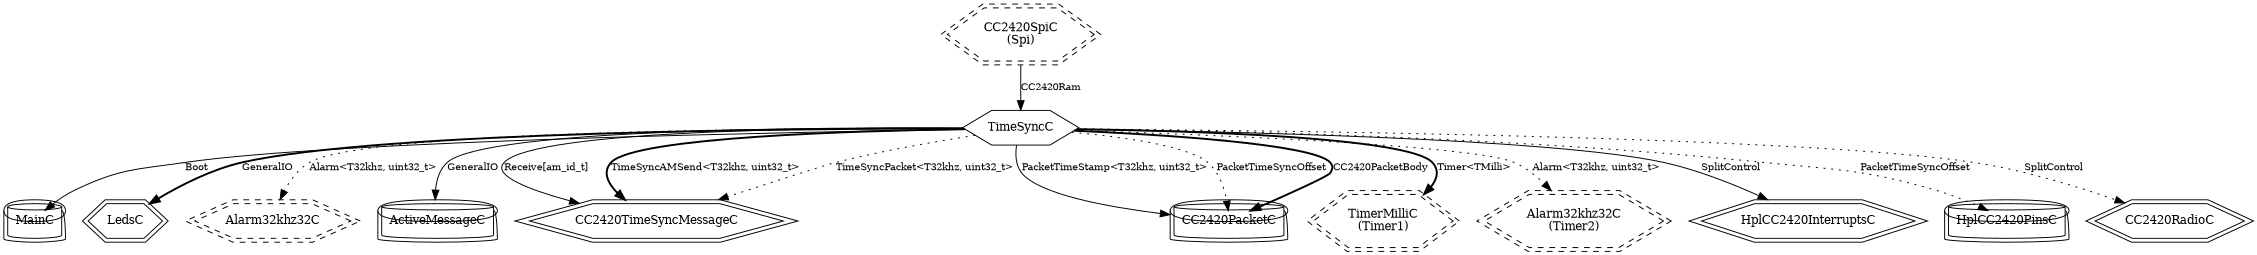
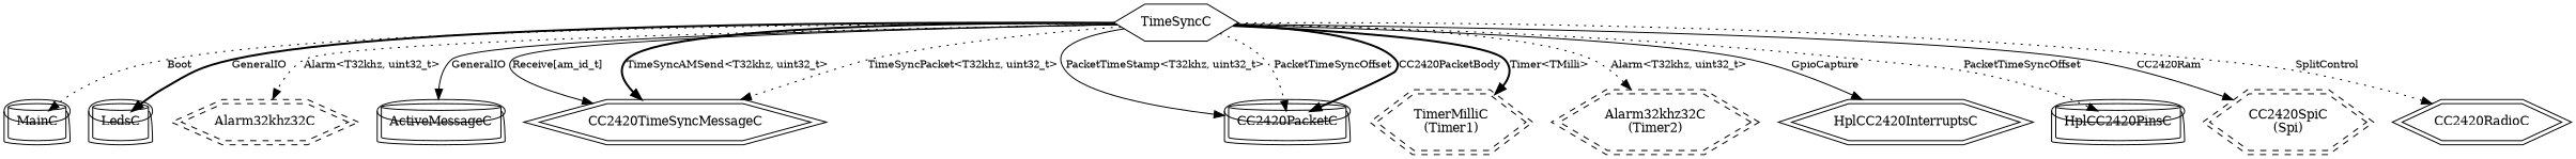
  digraph {
    node [fontsize=12 shape=hexagon peripheries=2]
    edge [fontsize=10 style=solid]
    TimeSyncC [peripheries=""]
    MainC [shape=cylinder]
-   LedsC
+   LedsC [shape=cylinder]
    n4 [label=Alarm32khz32C style=dashed]
    ActiveMessageC [shape=cylinder]
    CC2420TimeSyncMessageC
    CC2420PacketC [shape=cylinder]
    n8 [label="TimerMilliC\n(Timer1)" style=dashed]
    n9 [label="Alarm32khz32C\n(Timer2)" style=dashed]
    HplCC2420InterruptsC
    HplCC2420PinsC [shape=cylinder]
    n12 [label="CC2420SpiC\n(Spi)" style=dashed]
    CC2420RadioC
-   TimeSyncC -> MainC [label=Boot]
+   TimeSyncC -> MainC [label=Boot style=dotted]
    TimeSyncC -> LedsC [label=GeneralIO style=bold]
    TimeSyncC -> n4 [label="Alarm<T32khz, uint32_t>" style=dotted]
    TimeSyncC -> ActiveMessageC [label=GeneralIO]
    TimeSyncC -> CC2420TimeSyncMessageC [label="Receive[am_id_t]"]
    TimeSyncC -> CC2420TimeSyncMessageC [label="TimeSyncAMSend<T32khz, uint32_t>" style=bold]
    TimeSyncC -> CC2420TimeSyncMessageC [label="TimeSyncPacket<T32khz, uint32_t>" style=dotted]
    TimeSyncC -> CC2420PacketC [label="PacketTimeStamp<T32khz, uint32_t>"]
    TimeSyncC -> CC2420PacketC [label=PacketTimeSyncOffset style=dotted]
    TimeSyncC -> CC2420PacketC [label=CC2420PacketBody style=bold]
    TimeSyncC -> n8 [label="Timer<TMilli>" style=bold]
    TimeSyncC -> n9 [label="Alarm<T32khz, uint32_t>" style=dotted]
-   TimeSyncC -> HplCC2420InterruptsC [label=SplitControl]
+   TimeSyncC -> HplCC2420InterruptsC [label=GpioCapture]
    TimeSyncC -> HplCC2420PinsC [label=PacketTimeSyncOffset style=dotted]
-   n12 -> TimeSyncC [label=CC2420Ram]
+   TimeSyncC -> n12 [label=CC2420Ram]
    TimeSyncC -> CC2420RadioC [label=SplitControl style=dotted]
  }
